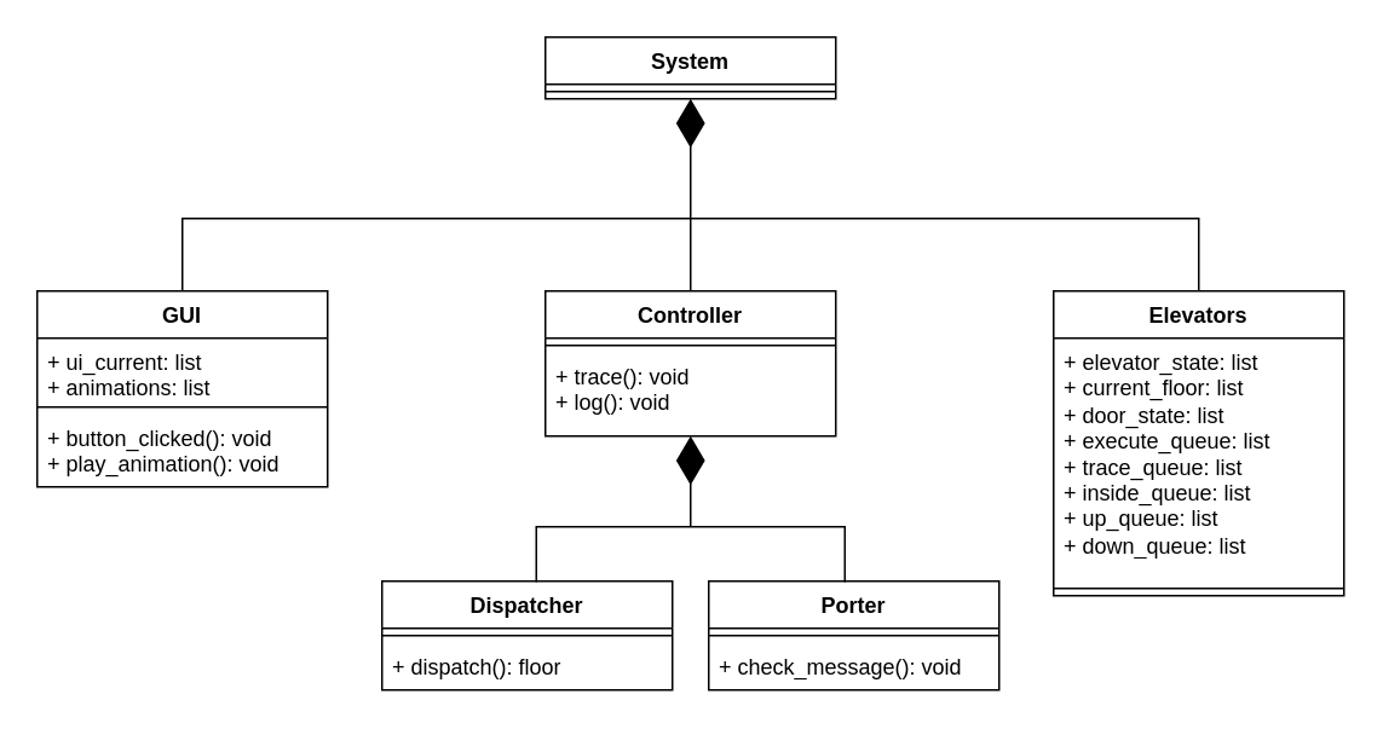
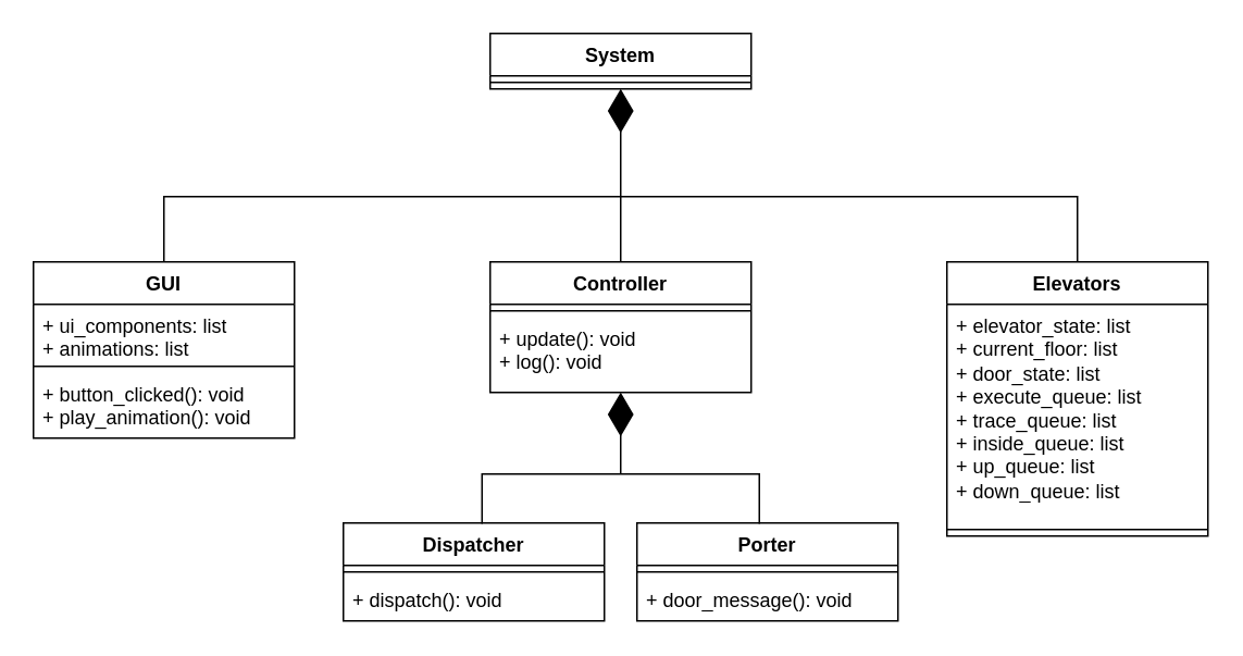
  <mxCell id="0" />
  <mxCell id="1" parent="0" />
  <mxCell id="2" value="System" style="swimlane;fontStyle=1;align=center;verticalAlign=top;childLayout=stackLayout;horizontal=1;startSize=26;horizontalStack=0;resizeParent=1;resizeParentMax=0;resizeLast=0;collapsible=1;marginBottom=0;whiteSpace=wrap;html=1;" parent="1" vertex="1"><mxGeometry x="300" y="20" width="160" height="34" as="geometry" /></mxCell>
  <mxCell id="3" value="" style="line;strokeWidth=1;fillColor=none;align=left;verticalAlign=middle;spacingTop=-1;spacingLeft=3;spacingRight=3;rotatable=0;labelPosition=right;points=[];portConstraint=eastwest;strokeColor=inherit;" parent="2" vertex="1"><mxGeometry y="26" width="160" height="8" as="geometry" /></mxCell>
  <mxCell id="4" value="Controller" style="swimlane;fontStyle=1;align=center;verticalAlign=top;childLayout=stackLayout;horizontal=1;startSize=26;horizontalStack=0;resizeParent=1;resizeParentMax=0;resizeLast=0;collapsible=1;marginBottom=0;whiteSpace=wrap;html=1;" parent="1" vertex="1"><mxGeometry x="300" y="160" width="160" height="80" as="geometry" /></mxCell>
  <mxCell id="5" value="" style="line;strokeWidth=1;fillColor=none;align=left;verticalAlign=middle;spacingTop=-1;spacingLeft=3;spacingRight=3;rotatable=0;labelPosition=right;points=[];portConstraint=eastwest;strokeColor=inherit;" parent="4" vertex="1"><mxGeometry y="26" width="160" height="8" as="geometry" /></mxCell>
- <mxCell id="6" value="+ trace(): void&lt;div&gt;+ log(): void&lt;/div&gt;" style="text;strokeColor=none;fillColor=none;align=left;verticalAlign=top;spacingLeft=4;spacingRight=4;overflow=hidden;rotatable=0;points=[[0,0.5],[1,0.5]];portConstraint=eastwest;whiteSpace=wrap;html=1;" parent="4" vertex="1"><mxGeometry y="34" width="160" height="46" as="geometry" /></mxCell>
+ <mxCell id="6" value="+ update(): void&lt;div&gt;+ log(): void&lt;/div&gt;" style="text;strokeColor=none;fillColor=none;align=left;verticalAlign=top;spacingLeft=4;spacingRight=4;overflow=hidden;rotatable=0;points=[[0,0.5],[1,0.5]];portConstraint=eastwest;whiteSpace=wrap;html=1;" parent="4" vertex="1"><mxGeometry y="34" width="160" height="46" as="geometry" /></mxCell>
  <mxCell id="7" value="" style="endArrow=diamondThin;endFill=1;endSize=24;html=1;rounded=0;entryX=0.5;entryY=1;entryDx=0;entryDy=0;exitX=0.5;exitY=1;exitDx=0;exitDy=0;" parent="1" target="2" edge="1" source="8"><mxGeometry width="160" relative="1" as="geometry"><mxPoint x="380" y="100" as="sourcePoint" /><mxPoint x="470" y="230" as="targetPoint" /></mxGeometry></mxCell>
  <mxCell id="8" value="" style="shape=partialRectangle;whiteSpace=wrap;html=1;bottom=1;right=1;left=1;top=0;fillColor=none;routingCenterX=-0.5;rotation=-180;" parent="1" vertex="1"><mxGeometry x="100" y="120" width="560" height="40" as="geometry" /></mxCell>
  <mxCell id="9" value="Porter" style="swimlane;fontStyle=1;align=center;verticalAlign=top;childLayout=stackLayout;horizontal=1;startSize=26;horizontalStack=0;resizeParent=1;resizeParentMax=0;resizeLast=0;collapsible=1;marginBottom=0;whiteSpace=wrap;html=1;" parent="1" vertex="1"><mxGeometry x="390" y="320" width="160" height="60" as="geometry" /></mxCell>
  <mxCell id="10" value="" style="line;strokeWidth=1;fillColor=none;align=left;verticalAlign=middle;spacingTop=-1;spacingLeft=3;spacingRight=3;rotatable=0;labelPosition=right;points=[];portConstraint=eastwest;strokeColor=inherit;" parent="9" vertex="1"><mxGeometry y="26" width="160" height="8" as="geometry" /></mxCell>
- <mxCell id="11" value="+ check_message(): void" style="text;strokeColor=none;fillColor=none;align=left;verticalAlign=top;spacingLeft=4;spacingRight=4;overflow=hidden;rotatable=0;points=[[0,0.5],[1,0.5]];portConstraint=eastwest;whiteSpace=wrap;html=1;" parent="9" vertex="1"><mxGeometry y="34" width="160" height="26" as="geometry" /></mxCell>
+ <mxCell id="11" value="+ door_message(): void" style="text;strokeColor=none;fillColor=none;align=left;verticalAlign=top;spacingLeft=4;spacingRight=4;overflow=hidden;rotatable=0;points=[[0,0.5],[1,0.5]];portConstraint=eastwest;whiteSpace=wrap;html=1;" parent="9" vertex="1"><mxGeometry y="34" width="160" height="26" as="geometry" /></mxCell>
  <mxCell id="12" value="GUI" style="swimlane;fontStyle=1;align=center;verticalAlign=top;childLayout=stackLayout;horizontal=1;startSize=26;horizontalStack=0;resizeParent=1;resizeParentMax=0;resizeLast=0;collapsible=1;marginBottom=0;whiteSpace=wrap;html=1;" parent="1" vertex="1"><mxGeometry x="20" y="160" width="160" height="108" as="geometry" /></mxCell>
- <mxCell id="13" value="+ ui_current: list&lt;div&gt;+ animations: list&lt;/div&gt;" style="text;strokeColor=none;fillColor=none;align=left;verticalAlign=top;spacingLeft=4;spacingRight=4;overflow=hidden;rotatable=0;points=[[0,0.5],[1,0.5]];portConstraint=eastwest;whiteSpace=wrap;html=1;" parent="12" vertex="1"><mxGeometry y="26" width="160" height="34" as="geometry" /></mxCell>
+ <mxCell id="13" value="+ ui_components: list&lt;div&gt;+ animations: list&lt;/div&gt;" style="text;strokeColor=none;fillColor=none;align=left;verticalAlign=top;spacingLeft=4;spacingRight=4;overflow=hidden;rotatable=0;points=[[0,0.5],[1,0.5]];portConstraint=eastwest;whiteSpace=wrap;html=1;" parent="12" vertex="1"><mxGeometry y="26" width="160" height="34" as="geometry" /></mxCell>
  <mxCell id="14" value="" style="line;strokeWidth=1;fillColor=none;align=left;verticalAlign=middle;spacingTop=-1;spacingLeft=3;spacingRight=3;rotatable=0;labelPosition=right;points=[];portConstraint=eastwest;strokeColor=inherit;" parent="12" vertex="1"><mxGeometry y="60" width="160" height="8" as="geometry" /></mxCell>
  <mxCell id="15" value="+ button_clicked(): void&lt;div&gt;+ play_animation(): void&lt;/div&gt;" style="text;strokeColor=none;fillColor=none;align=left;verticalAlign=top;spacingLeft=4;spacingRight=4;overflow=hidden;rotatable=0;points=[[0,0.5],[1,0.5]];portConstraint=eastwest;whiteSpace=wrap;html=1;" parent="12" vertex="1"><mxGeometry y="68" width="160" height="40" as="geometry" /></mxCell>
  <mxCell id="16" value="Dispatcher" style="swimlane;fontStyle=1;align=center;verticalAlign=top;childLayout=stackLayout;horizontal=1;startSize=26;horizontalStack=0;resizeParent=1;resizeParentMax=0;resizeLast=0;collapsible=1;marginBottom=0;whiteSpace=wrap;html=1;" parent="1" vertex="1"><mxGeometry x="210" y="320" width="160" height="60" as="geometry" /></mxCell>
  <mxCell id="17" value="" style="line;strokeWidth=1;fillColor=none;align=left;verticalAlign=middle;spacingTop=-1;spacingLeft=3;spacingRight=3;rotatable=0;labelPosition=right;points=[];portConstraint=eastwest;strokeColor=inherit;" parent="16" vertex="1"><mxGeometry y="26" width="160" height="8" as="geometry" /></mxCell>
- <mxCell id="18" value="+ dispatch(): floor" style="text;strokeColor=none;fillColor=none;align=left;verticalAlign=top;spacingLeft=4;spacingRight=4;overflow=hidden;rotatable=0;points=[[0,0.5],[1,0.5]];portConstraint=eastwest;whiteSpace=wrap;html=1;" parent="16" vertex="1"><mxGeometry y="34" width="160" height="26" as="geometry" /></mxCell>
+ <mxCell id="18" value="+ dispatch(): void" style="text;strokeColor=none;fillColor=none;align=left;verticalAlign=top;spacingLeft=4;spacingRight=4;overflow=hidden;rotatable=0;points=[[0,0.5],[1,0.5]];portConstraint=eastwest;whiteSpace=wrap;html=1;" parent="16" vertex="1"><mxGeometry y="34" width="160" height="26" as="geometry" /></mxCell>
  <mxCell id="19" value="Elevators" style="swimlane;fontStyle=1;align=center;verticalAlign=top;childLayout=stackLayout;horizontal=1;startSize=26;horizontalStack=0;resizeParent=1;resizeParentMax=0;resizeLast=0;collapsible=1;marginBottom=0;whiteSpace=wrap;html=1;" parent="1" vertex="1"><mxGeometry x="580" y="160" width="160" height="168" as="geometry" /></mxCell>
  <mxCell id="20" value="+ elevator_state: list&lt;div&gt;+ current_floor: list&lt;/div&gt;&lt;div&gt;+ door_state: list&lt;/div&gt;&lt;div&gt;+ execute_queue: list&lt;/div&gt;&lt;div&gt;+ trace_queue: list&lt;/div&gt;&lt;div&gt;+ inside_queue: list&lt;/div&gt;&lt;div&gt;+ up_queue: list&lt;/div&gt;&lt;div&gt;+ down_queue: list&lt;/div&gt;" style="text;strokeColor=none;fillColor=none;align=left;verticalAlign=top;spacingLeft=4;spacingRight=4;overflow=hidden;rotatable=0;points=[[0,0.5],[1,0.5]];portConstraint=eastwest;whiteSpace=wrap;html=1;" parent="19" vertex="1"><mxGeometry y="26" width="160" height="134" as="geometry" /></mxCell>
  <mxCell id="21" value="" style="line;strokeWidth=1;fillColor=none;align=left;verticalAlign=middle;spacingTop=-1;spacingLeft=3;spacingRight=3;rotatable=0;labelPosition=right;points=[];portConstraint=eastwest;strokeColor=inherit;" parent="19" vertex="1"><mxGeometry y="160" width="160" height="8" as="geometry" /></mxCell>
  <mxCell id="22" value="" style="endArrow=diamondThin;endFill=1;endSize=24;html=1;rounded=0;entryX=0.5;entryY=1;entryDx=0;entryDy=0;exitX=0.5;exitY=1;exitDx=0;exitDy=0;" parent="1" source="23" edge="1"><mxGeometry width="160" relative="1" as="geometry"><mxPoint x="380" y="286" as="sourcePoint" /><mxPoint x="380" y="240" as="targetPoint" /></mxGeometry></mxCell>
  <mxCell id="23" value="" style="shape=partialRectangle;whiteSpace=wrap;html=1;bottom=1;right=1;left=1;top=0;fillColor=none;routingCenterX=-0.5;rotation=-180;" parent="1" vertex="1"><mxGeometry x="295" y="290" width="170" height="30" as="geometry" /></mxCell>
  <mxCell id="24" style="edgeStyle=orthogonalEdgeStyle;rounded=0;orthogonalLoop=1;jettySize=auto;html=1;exitX=0.5;exitY=0;exitDx=0;exitDy=0;" edge="1" parent="1" source="8" target="8"><mxGeometry relative="1" as="geometry" /></mxCell>
  <mxCell id="25" value="" style="endArrow=none;html=1;rounded=0;entryX=0.5;entryY=1;entryDx=0;entryDy=0;exitX=0.5;exitY=0;exitDx=0;exitDy=0;" edge="1" parent="1" source="8" target="8"><mxGeometry width="50" height="50" relative="1" as="geometry"><mxPoint x="370" y="230" as="sourcePoint" /><mxPoint x="420" y="180" as="targetPoint" /></mxGeometry></mxCell>
